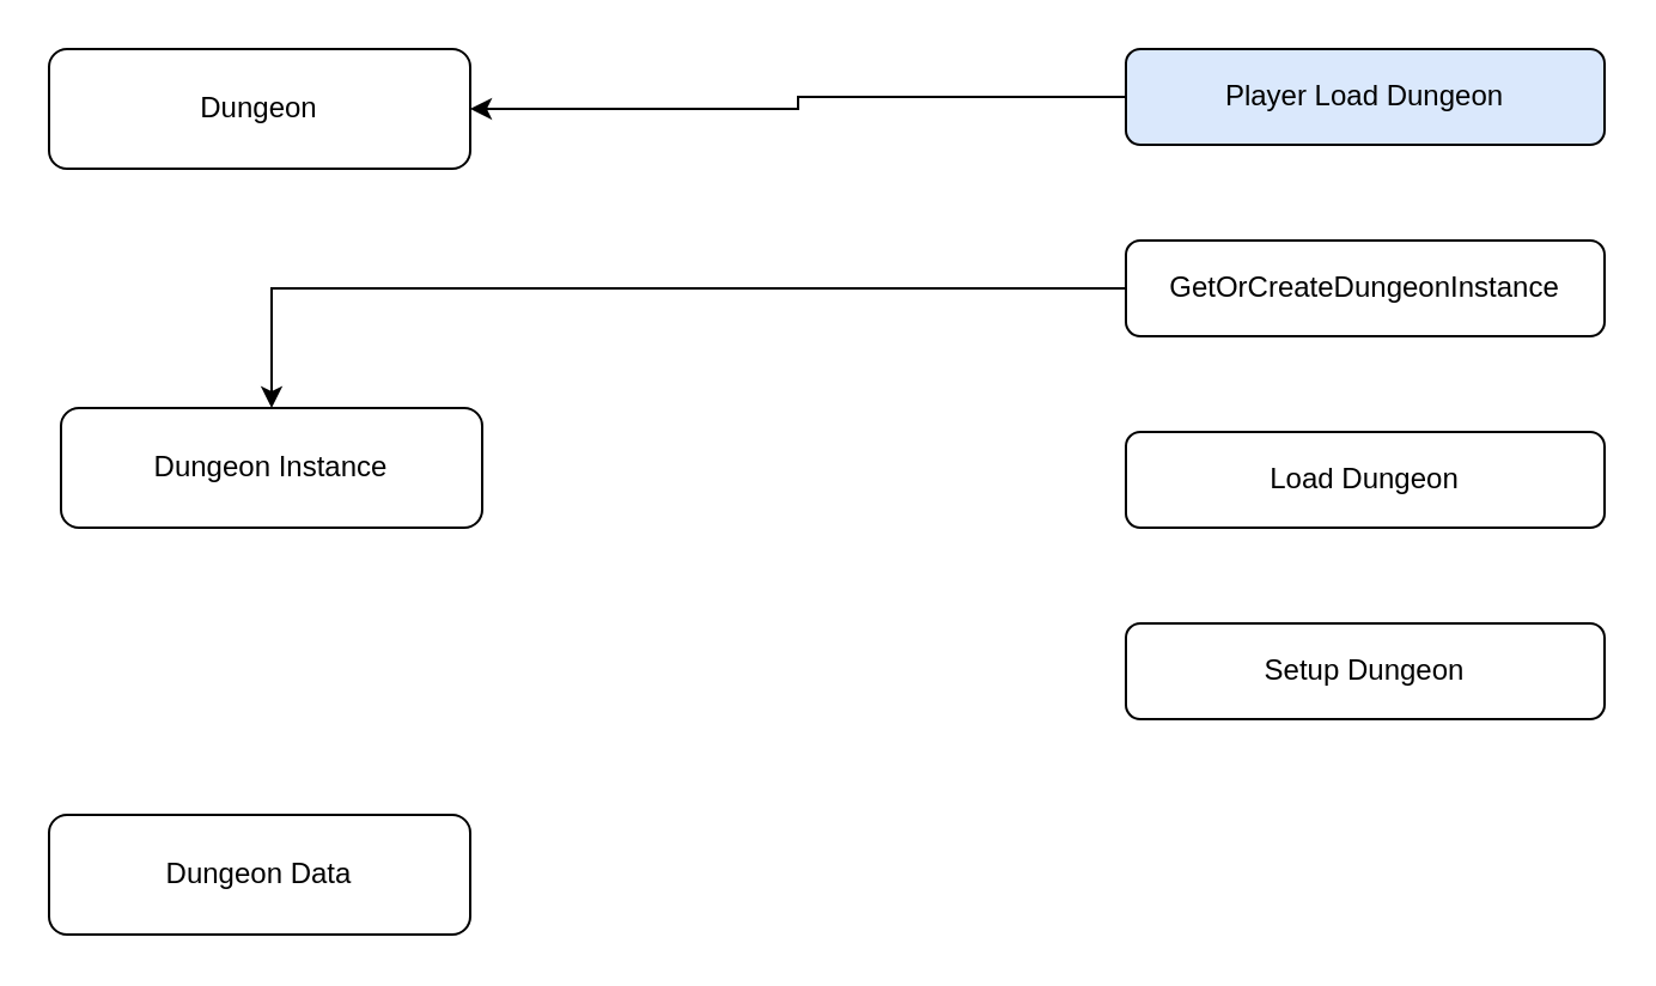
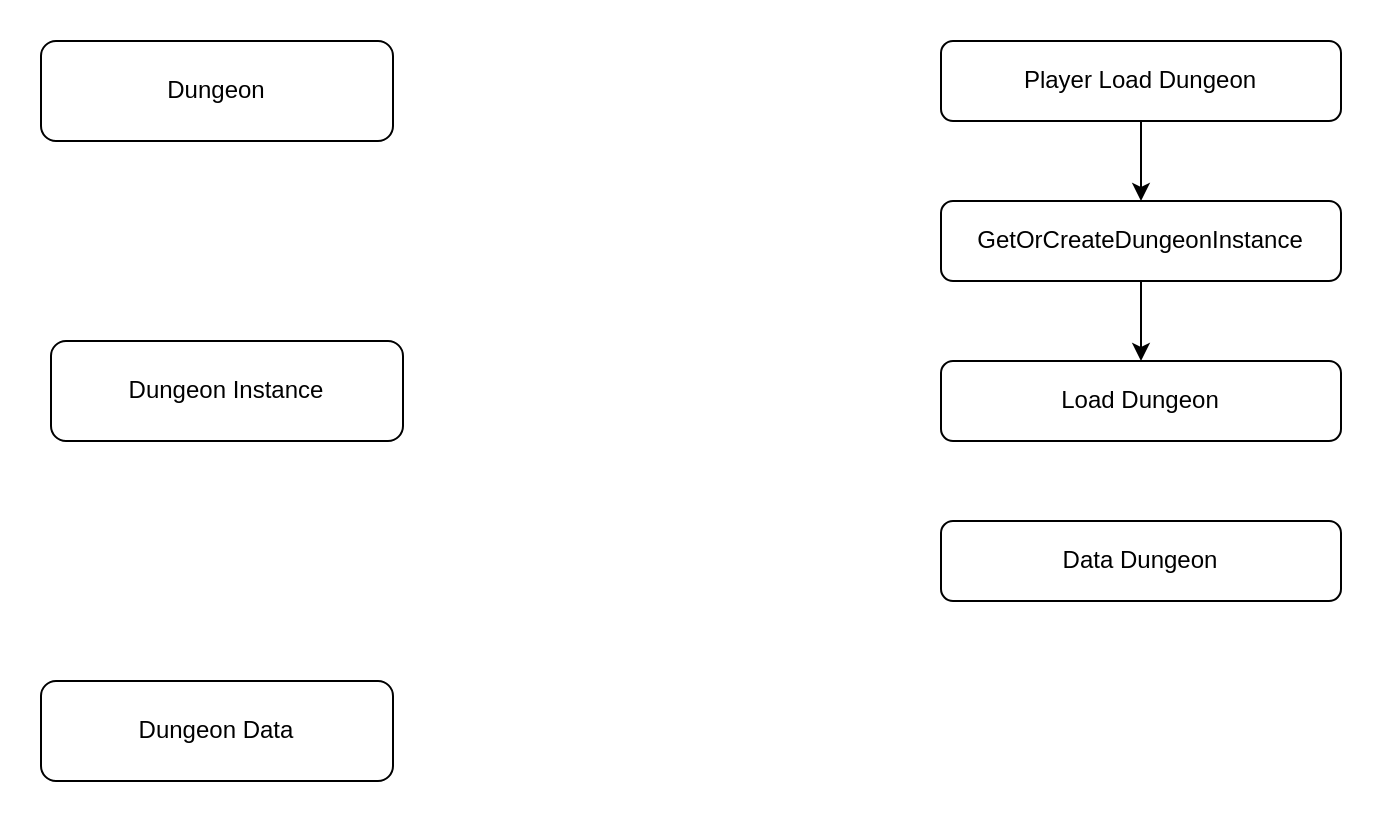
  <mxCell id="0" />
  <mxCell id="1" parent="0" />
  <mxCell id="2" value="Dungeon" style="rounded=1;whiteSpace=wrap;html=1;" parent="1" vertex="1"><mxGeometry x="20" y="20" width="176" height="50" as="geometry" /></mxCell>
  <mxCell id="3" value="Dungeon Instance" style="rounded=1;whiteSpace=wrap;html=1;" parent="1" vertex="1"><mxGeometry x="25" y="170" width="176" height="50" as="geometry" /></mxCell>
  <mxCell id="4" value="Dungeon Data" style="rounded=1;whiteSpace=wrap;html=1;" parent="1" vertex="1"><mxGeometry x="20" y="340" width="176" height="50" as="geometry" /></mxCell>
- <mxCell id="5" style="edgeStyle=orthogonalEdgeStyle;rounded=0;orthogonalLoop=1;jettySize=auto;html=1;" parent="1" source="6" target="2" edge="1"><mxGeometry relative="1" as="geometry" /></mxCell>
- <mxCell id="6" value="Player Load Dungeon" style="rounded=1;whiteSpace=wrap;html=1;fillColor=#dae8fc;" parent="1" vertex="1"><mxGeometry x="470" y="20" width="200" height="40" as="geometry" /></mxCell>
- <mxCell id="7" style="edgeStyle=orthogonalEdgeStyle;rounded=0;orthogonalLoop=1;jettySize=auto;html=1;" parent="1" source="8" target="3" edge="1"><mxGeometry relative="1" as="geometry" /></mxCell>
+ <mxCell id="5" style="edgeStyle=orthogonalEdgeStyle;rounded=0;orthogonalLoop=1;jettySize=auto;html=1;entryX=0.5;entryY=0;entryDx=0;entryDy=0;" parent="1" source="6" target="8" edge="1"><mxGeometry relative="1" as="geometry" /></mxCell>
+ <mxCell id="6" value="Player Load Dungeon" style="rounded=1;whiteSpace=wrap;html=1;" parent="1" vertex="1"><mxGeometry x="470" y="20" width="200" height="40" as="geometry" /></mxCell>
+ <mxCell id="7" style="edgeStyle=orthogonalEdgeStyle;rounded=0;orthogonalLoop=1;jettySize=auto;html=1;entryX=0.5;entryY=0;entryDx=0;entryDy=0;" parent="1" source="8" target="9" edge="1"><mxGeometry relative="1" as="geometry" /></mxCell>
  <mxCell id="8" value="GetOrCreateDungeonInstance" style="rounded=1;whiteSpace=wrap;html=1;" parent="1" vertex="1"><mxGeometry x="470" y="100" width="200" height="40" as="geometry" /></mxCell>
  <mxCell id="9" value="Load Dungeon" style="rounded=1;whiteSpace=wrap;html=1;" parent="1" vertex="1"><mxGeometry x="470" y="180" width="200" height="40" as="geometry" /></mxCell>
- <mxCell id="10" value="Setup Dungeon" style="rounded=1;whiteSpace=wrap;html=1;" parent="1" vertex="1"><mxGeometry x="470" y="260" width="200" height="40" as="geometry" /></mxCell>
+ <mxCell id="10" value="Data Dungeon" style="rounded=1;whiteSpace=wrap;html=1;" parent="1" vertex="1"><mxGeometry x="470" y="260" width="200" height="40" as="geometry" /></mxCell>
